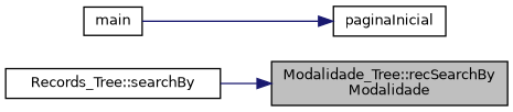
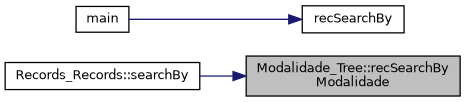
  digraph {
    rankdir=RL
    node [color=black fillcolor=white fontname=Helvetica fontsize=10 shape=record style=filled]
    edge [color=midnightblue dir=back fontname=Helvetica fontsize=10 labelfontname=Helvetica labelfontsize=10 style=solid]
    n1 [fillcolor=grey75 fontcolor=black height=0.2 label="Modalidade_Tree::recSearchBy\lModalidade" width=0.4]
-   n2 [height=0.2 label="Records_Tree::searchBy" width=0.4]
-   n3 [height=0.2 label=paginaInicial width=0.4]
+   n2 [height=0.2 label="Records_Records::searchBy" width=0.4]
+   n3 [height=0.2 label=recSearchBy width=0.4]
    n4 [height=0.2 label=main width=0.4]
    n1 -> n2
    n3 -> n4
  }
